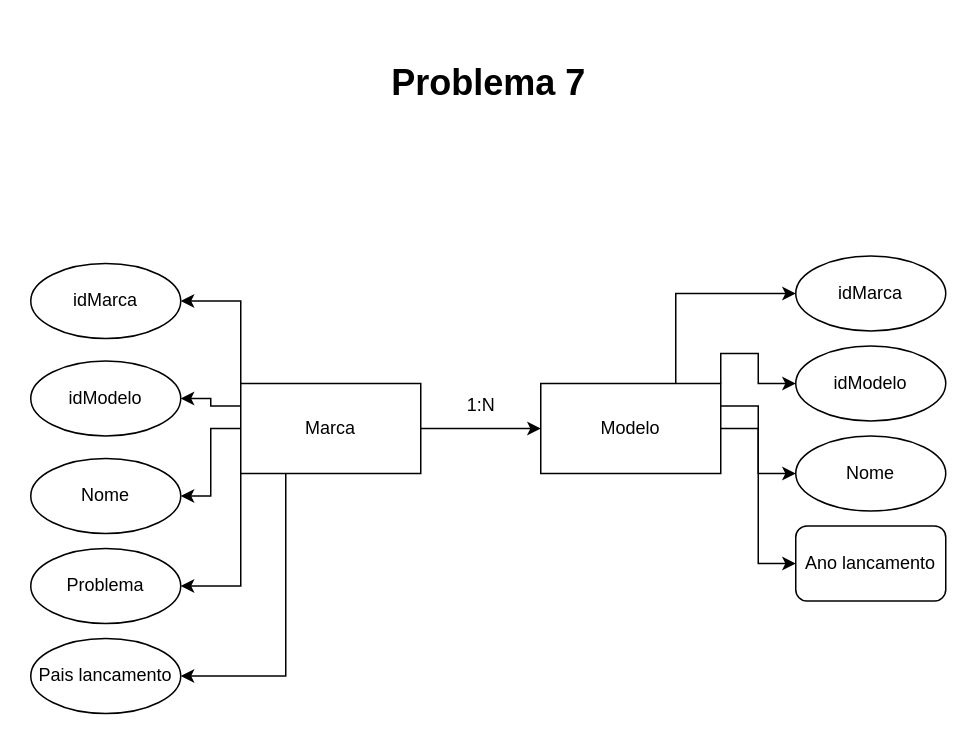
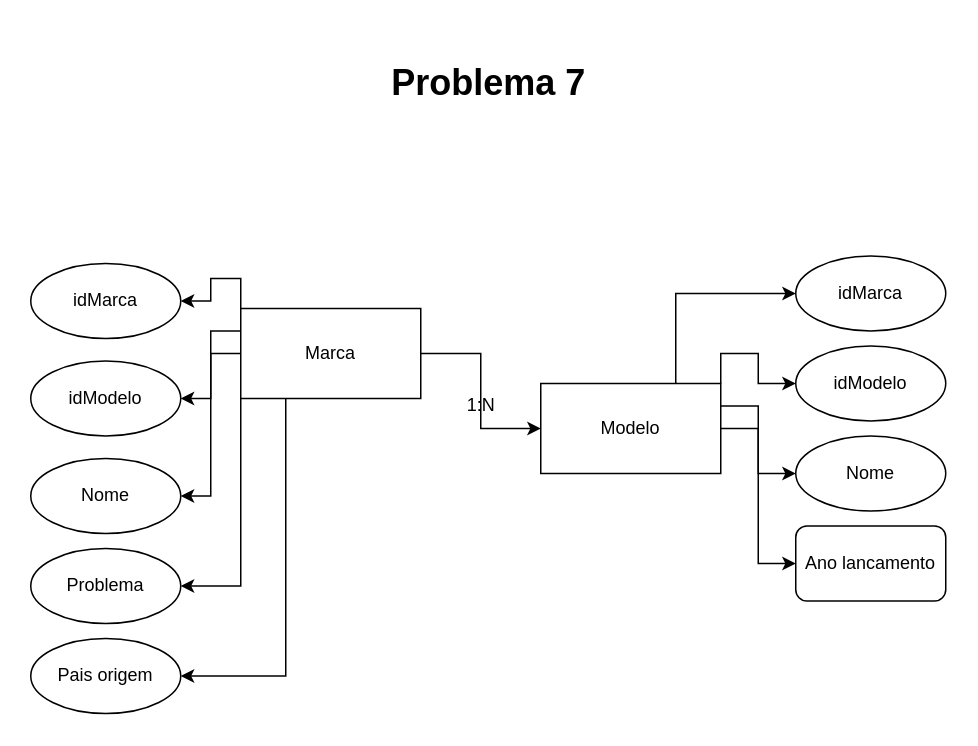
  <mxCell id="0" />
  <mxCell id="1" parent="0" />
  <mxCell id="2" style="edgeStyle=orthogonalEdgeStyle;rounded=0;orthogonalLoop=1;jettySize=auto;html=1;exitX=1;exitY=0.5;exitDx=0;exitDy=0;entryX=0;entryY=0.5;entryDx=0;entryDy=0;" parent="1" source="8" target="13" edge="1"><mxGeometry relative="1" as="geometry"><mxPoint x="350" y="285.118" as="targetPoint" /></mxGeometry></mxCell>
  <mxCell id="3" style="edgeStyle=orthogonalEdgeStyle;rounded=0;orthogonalLoop=1;jettySize=auto;html=1;exitX=0;exitY=0.25;exitDx=0;exitDy=0;entryX=1;entryY=0.5;entryDx=0;entryDy=0;" parent="1" source="8" target="19" edge="1"><mxGeometry relative="1" as="geometry" /></mxCell>
  <mxCell id="4" style="edgeStyle=orthogonalEdgeStyle;rounded=0;orthogonalLoop=1;jettySize=auto;html=1;exitX=0;exitY=0;exitDx=0;exitDy=0;entryX=1;entryY=0.5;entryDx=0;entryDy=0;" parent="1" source="8" target="20" edge="1"><mxGeometry relative="1" as="geometry" /></mxCell>
  <mxCell id="5" style="edgeStyle=orthogonalEdgeStyle;rounded=0;orthogonalLoop=1;jettySize=auto;html=1;exitX=0;exitY=0.5;exitDx=0;exitDy=0;entryX=1;entryY=0.5;entryDx=0;entryDy=0;" parent="1" source="8" target="21" edge="1"><mxGeometry relative="1" as="geometry" /></mxCell>
  <mxCell id="6" style="edgeStyle=orthogonalEdgeStyle;rounded=0;orthogonalLoop=1;jettySize=auto;html=1;exitX=0;exitY=1;exitDx=0;exitDy=0;entryX=1;entryY=0.5;entryDx=0;entryDy=0;" parent="1" source="8" target="22" edge="1"><mxGeometry relative="1" as="geometry" /></mxCell>
  <mxCell id="7" style="edgeStyle=orthogonalEdgeStyle;rounded=0;orthogonalLoop=1;jettySize=auto;html=1;exitX=0.25;exitY=1;exitDx=0;exitDy=0;entryX=1;entryY=0.5;entryDx=0;entryDy=0;" parent="1" source="8" target="23" edge="1"><mxGeometry relative="1" as="geometry" /></mxCell>
- <mxCell id="8" value="Marca" style="rounded=0;whiteSpace=wrap;html=1;" parent="1" vertex="1"><mxGeometry x="160" y="255" width="120" height="60" as="geometry" /></mxCell>
+ <mxCell id="8" value="Marca" style="rounded=0;whiteSpace=wrap;html=1;" parent="1" vertex="1"><mxGeometry x="160" y="205" width="120" height="60" as="geometry" /></mxCell>
  <mxCell id="9" style="edgeStyle=orthogonalEdgeStyle;rounded=0;orthogonalLoop=1;jettySize=auto;html=1;exitX=1;exitY=0.5;exitDx=0;exitDy=0;entryX=0;entryY=0.5;entryDx=0;entryDy=0;" parent="1" source="13" target="18" edge="1"><mxGeometry relative="1" as="geometry" /></mxCell>
  <mxCell id="10" style="edgeStyle=orthogonalEdgeStyle;rounded=0;orthogonalLoop=1;jettySize=auto;html=1;exitX=1;exitY=0.25;exitDx=0;exitDy=0;entryX=0;entryY=0.5;entryDx=0;entryDy=0;" parent="1" source="13" target="17" edge="1"><mxGeometry relative="1" as="geometry" /></mxCell>
  <mxCell id="11" style="edgeStyle=orthogonalEdgeStyle;rounded=0;orthogonalLoop=1;jettySize=auto;html=1;exitX=1;exitY=0;exitDx=0;exitDy=0;entryX=0;entryY=0.5;entryDx=0;entryDy=0;" parent="1" source="13" target="16" edge="1"><mxGeometry relative="1" as="geometry" /></mxCell>
  <mxCell id="12" style="edgeStyle=orthogonalEdgeStyle;rounded=0;orthogonalLoop=1;jettySize=auto;html=1;exitX=0.75;exitY=0;exitDx=0;exitDy=0;entryX=0;entryY=0.5;entryDx=0;entryDy=0;" parent="1" source="13" target="15" edge="1"><mxGeometry relative="1" as="geometry" /></mxCell>
  <mxCell id="13" value="Modelo" style="rounded=0;whiteSpace=wrap;html=1;" parent="1" vertex="1"><mxGeometry x="360" y="255" width="120" height="60" as="geometry" /></mxCell>
  <mxCell id="14" value="1:N" style="text;html=1;align=center;verticalAlign=middle;resizable=0;points=[];autosize=1;strokeColor=none;fillColor=none;" parent="1" vertex="1"><mxGeometry x="300" y="255" width="40" height="30" as="geometry" /></mxCell>
  <mxCell id="15" value="idMarca" style="ellipse;whiteSpace=wrap;html=1;" parent="1" vertex="1"><mxGeometry x="530" y="170" width="100" height="50" as="geometry" /></mxCell>
  <mxCell id="16" value="idModelo" style="ellipse;whiteSpace=wrap;html=1;" parent="1" vertex="1"><mxGeometry x="530" y="230" width="100" height="50" as="geometry" /></mxCell>
  <mxCell id="17" value="Nome" style="ellipse;whiteSpace=wrap;html=1;" parent="1" vertex="1"><mxGeometry x="530" y="290" width="100" height="50" as="geometry" /></mxCell>
  <mxCell id="18" value="Ano lancamento" style="whiteSpace=wrap;html=1;rounded=1;" parent="1" vertex="1"><mxGeometry x="530" y="350" width="100" height="50" as="geometry" /></mxCell>
  <mxCell id="19" value="idModelo" style="ellipse;whiteSpace=wrap;html=1;" parent="1" vertex="1"><mxGeometry x="20" y="240" width="100" height="50" as="geometry" /></mxCell>
  <mxCell id="20" value="idMarca" style="ellipse;whiteSpace=wrap;html=1;" parent="1" vertex="1"><mxGeometry x="20" y="175" width="100" height="50" as="geometry" /></mxCell>
  <mxCell id="21" value="Nome" style="ellipse;whiteSpace=wrap;html=1;" parent="1" vertex="1"><mxGeometry x="20" y="305" width="100" height="50" as="geometry" /></mxCell>
  <mxCell id="22" value="Problema" style="ellipse;whiteSpace=wrap;html=1;" parent="1" vertex="1"><mxGeometry x="20" y="365" width="100" height="50" as="geometry" /></mxCell>
- <mxCell id="23" value="Pais lancamento" style="ellipse;whiteSpace=wrap;html=1;" parent="1" vertex="1"><mxGeometry x="20" y="425" width="100" height="50" as="geometry" /></mxCell>
+ <mxCell id="23" value="Pais origem" style="ellipse;whiteSpace=wrap;html=1;" parent="1" vertex="1"><mxGeometry x="20" y="425" width="100" height="50" as="geometry" /></mxCell>
  <mxCell id="24" value="&lt;h1&gt;Problema 7&lt;/h1&gt;" style="text;html=1;align=center;verticalAlign=middle;resizable=0;points=[];autosize=1;strokeColor=none;fillColor=none;" vertex="1" parent="1"><mxGeometry x="250" y="20" width="150" height="70" as="geometry" /></mxCell>
